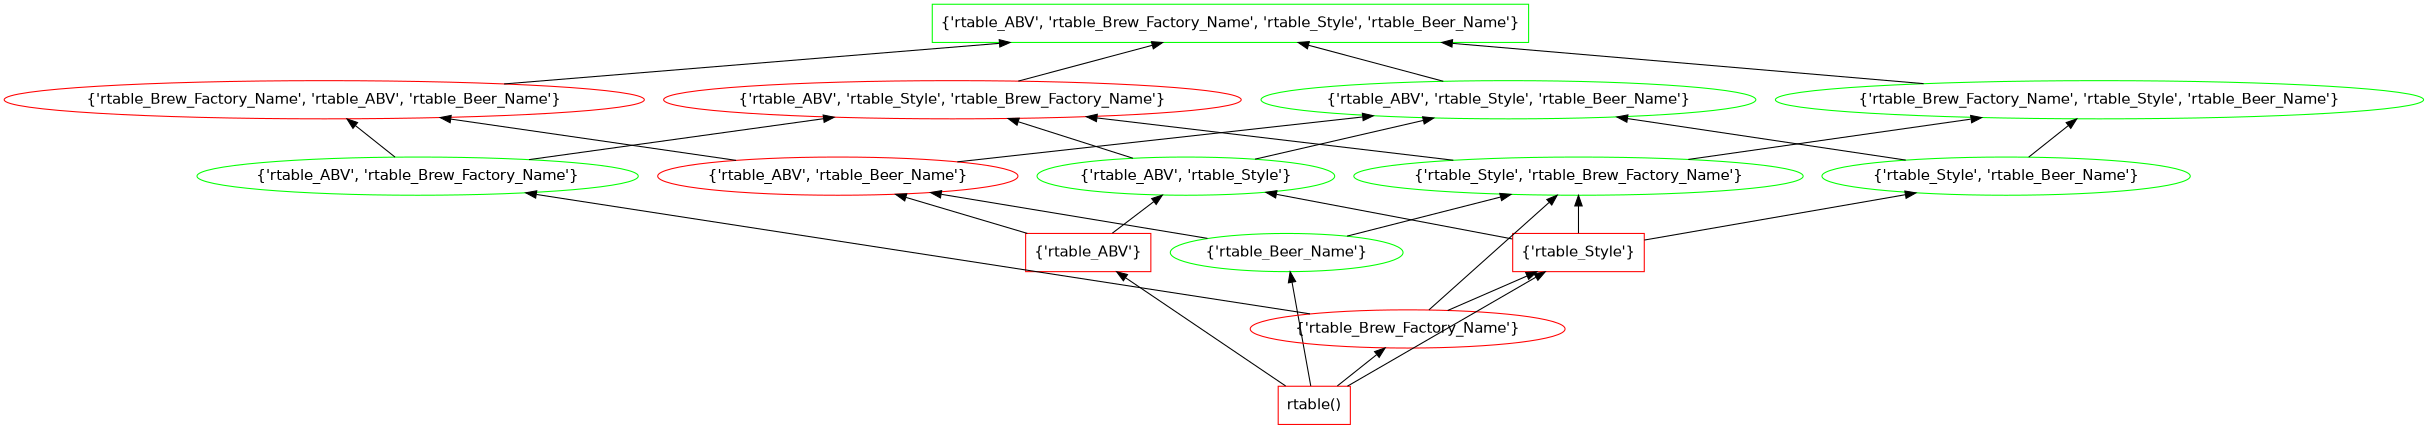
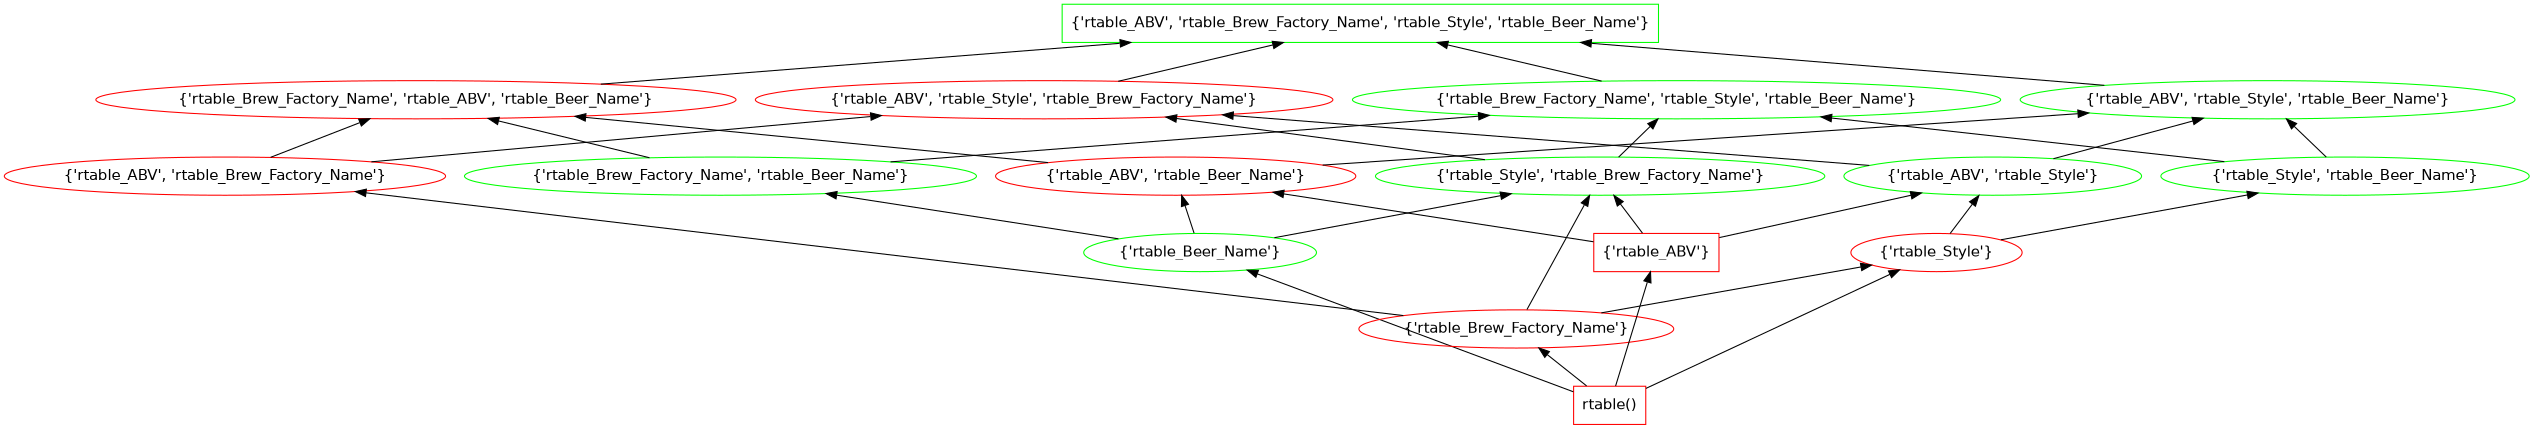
  digraph {
    fontname="DejaVu Sans"
    rankdir=BT
    splines=line
    node [color=green fontname="DejaVu Sans"]
    edge [fontname="DejaVu Sans"]
    "{'rtable_ABV', 'rtable_Brew_Factory_Name', 'rtable_Style', 'rtable_Beer_Name'}" [shape=box]
    n2 [color=red label="rtable()" shape=box]
    "{'rtable_Beer_Name'}"
    "{'rtable_Brew_Factory_Name'}" [color=red]
-   "{'rtable_Style'}" [color=red shape=box]
+   "{'rtable_Style'}" [color=red]
    "{'rtable_ABV'}" [color=red shape=box]
+   "{'rtable_Brew_Factory_Name', 'rtable_Beer_Name'}"
    "{'rtable_ABV', 'rtable_Beer_Name'}" [color=red]
    "{'rtable_Style', 'rtable_Brew_Factory_Name'}"
-   "{'rtable_ABV', 'rtable_Brew_Factory_Name'}"
+   "{'rtable_ABV', 'rtable_Brew_Factory_Name'}" [color=red]
    "{'rtable_Style', 'rtable_Beer_Name'}"
    "{'rtable_ABV', 'rtable_Style'}"
    "{'rtable_Brew_Factory_Name', 'rtable_Style', 'rtable_Beer_Name'}"
    "{'rtable_Brew_Factory_Name', 'rtable_ABV', 'rtable_Beer_Name'}" [color=red]
    "{'rtable_ABV', 'rtable_Style', 'rtable_Beer_Name'}"
    "{'rtable_ABV', 'rtable_Style', 'rtable_Brew_Factory_Name'}" [color=red]
    n2 -> "{'rtable_Beer_Name'}"
    n2 -> "{'rtable_Brew_Factory_Name'}"
    n2 -> "{'rtable_Style'}"
    n2 -> "{'rtable_ABV'}"
+   "{'rtable_Beer_Name'}" -> "{'rtable_Brew_Factory_Name', 'rtable_Beer_Name'}"
    "{'rtable_Beer_Name'}" -> "{'rtable_ABV', 'rtable_Beer_Name'}"
    "{'rtable_Beer_Name'}" -> "{'rtable_Style', 'rtable_Brew_Factory_Name'}"
    "{'rtable_Brew_Factory_Name'}" -> "{'rtable_Style'}"
    "{'rtable_Brew_Factory_Name'}" -> "{'rtable_Style', 'rtable_Brew_Factory_Name'}"
    "{'rtable_Brew_Factory_Name'}" -> "{'rtable_ABV', 'rtable_Brew_Factory_Name'}"
-   "{'rtable_Style'}" -> "{'rtable_Style', 'rtable_Brew_Factory_Name'}"
+   "{'rtable_ABV'}" -> "{'rtable_Style', 'rtable_Brew_Factory_Name'}"
    "{'rtable_Style'}" -> "{'rtable_Style', 'rtable_Beer_Name'}"
    "{'rtable_Style'}" -> "{'rtable_ABV', 'rtable_Style'}"
    "{'rtable_ABV'}" -> "{'rtable_ABV', 'rtable_Beer_Name'}"
    "{'rtable_ABV'}" -> "{'rtable_ABV', 'rtable_Style'}"
+   "{'rtable_Brew_Factory_Name', 'rtable_Beer_Name'}" -> "{'rtable_Brew_Factory_Name', 'rtable_Style', 'rtable_Beer_Name'}"
+   "{'rtable_Brew_Factory_Name', 'rtable_Beer_Name'}" -> "{'rtable_Brew_Factory_Name', 'rtable_ABV', 'rtable_Beer_Name'}"
    "{'rtable_ABV', 'rtable_Beer_Name'}" -> "{'rtable_Brew_Factory_Name', 'rtable_ABV', 'rtable_Beer_Name'}"
    "{'rtable_ABV', 'rtable_Beer_Name'}" -> "{'rtable_ABV', 'rtable_Style', 'rtable_Beer_Name'}"
    "{'rtable_Style', 'rtable_Brew_Factory_Name'}" -> "{'rtable_Brew_Factory_Name', 'rtable_Style', 'rtable_Beer_Name'}"
    "{'rtable_Style', 'rtable_Brew_Factory_Name'}" -> "{'rtable_ABV', 'rtable_Style', 'rtable_Brew_Factory_Name'}"
    "{'rtable_ABV', 'rtable_Brew_Factory_Name'}" -> "{'rtable_Brew_Factory_Name', 'rtable_ABV', 'rtable_Beer_Name'}"
    "{'rtable_ABV', 'rtable_Brew_Factory_Name'}" -> "{'rtable_ABV', 'rtable_Style', 'rtable_Brew_Factory_Name'}"
    "{'rtable_Style', 'rtable_Beer_Name'}" -> "{'rtable_Brew_Factory_Name', 'rtable_Style', 'rtable_Beer_Name'}"
    "{'rtable_Style', 'rtable_Beer_Name'}" -> "{'rtable_ABV', 'rtable_Style', 'rtable_Beer_Name'}"
    "{'rtable_ABV', 'rtable_Style'}" -> "{'rtable_ABV', 'rtable_Style', 'rtable_Beer_Name'}"
    "{'rtable_ABV', 'rtable_Style'}" -> "{'rtable_ABV', 'rtable_Style', 'rtable_Brew_Factory_Name'}"
    "{'rtable_Brew_Factory_Name', 'rtable_Style', 'rtable_Beer_Name'}" -> "{'rtable_ABV', 'rtable_Brew_Factory_Name', 'rtable_Style', 'rtable_Beer_Name'}"
    "{'rtable_Brew_Factory_Name', 'rtable_ABV', 'rtable_Beer_Name'}" -> "{'rtable_ABV', 'rtable_Brew_Factory_Name', 'rtable_Style', 'rtable_Beer_Name'}"
    "{'rtable_ABV', 'rtable_Style', 'rtable_Beer_Name'}" -> "{'rtable_ABV', 'rtable_Brew_Factory_Name', 'rtable_Style', 'rtable_Beer_Name'}"
    "{'rtable_ABV', 'rtable_Style', 'rtable_Brew_Factory_Name'}" -> "{'rtable_ABV', 'rtable_Brew_Factory_Name', 'rtable_Style', 'rtable_Beer_Name'}"
  }
